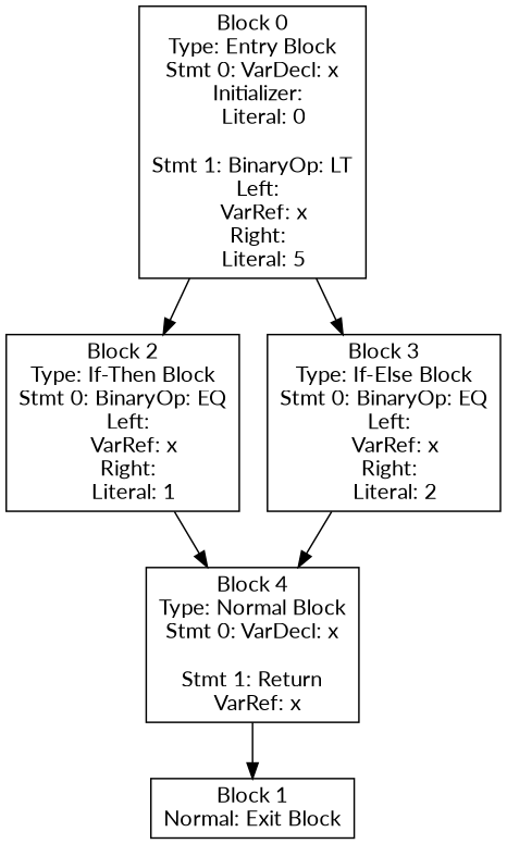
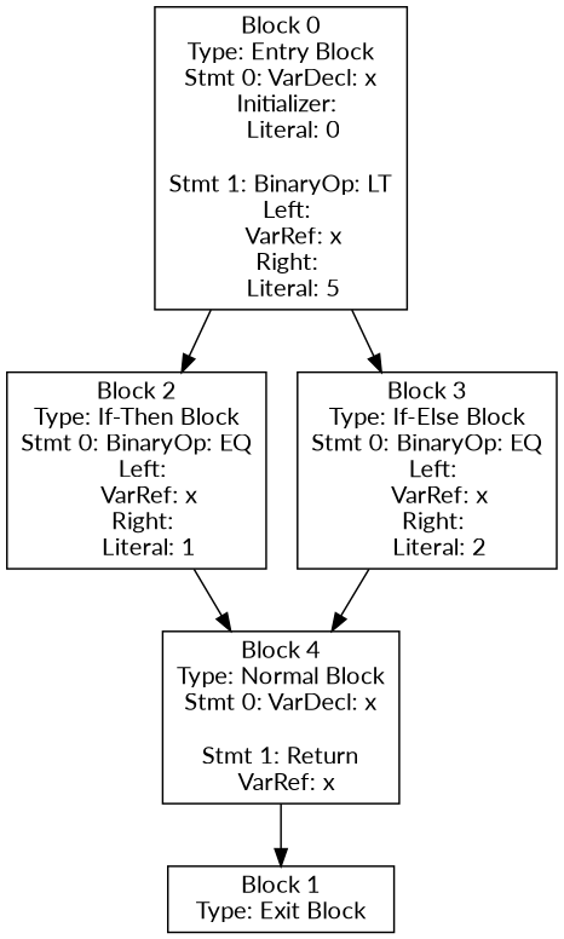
  digraph {
    fontname=Lato
    node [shape=box fontname=Lato]
    edge [fontname=Lato]
    n1 [label="Block 0\nType: Entry Block\nStmt 0: VarDecl: x\n  Initializer:\n    Literal: 0\n\nStmt 1: BinaryOp: LT\n  Left:\n    VarRef: x\n  Right:\n    Literal: 5\n"]
    n2 [label="Block 2\nType: If-Then Block\nStmt 0: BinaryOp: EQ\n  Left:\n    VarRef: x\n  Right:\n    Literal: 1\n"]
    n3 [label="Block 3\nType: If-Else Block\nStmt 0: BinaryOp: EQ\n  Left:\n    VarRef: x\n  Right:\n    Literal: 2\n"]
-   n4 [label="Block 1\nNormal: Exit Block"]
+   n4 [label="Block 1\nType: Exit Block"]
    n5 [label="Block 4\nType: Normal Block\nStmt 0: VarDecl: x\n\nStmt 1: Return\n  VarRef: x\n"]
    n1 -> n2
    n1 -> n3
    n2 -> n5
    n3 -> n5
    n5 -> n4
  }
